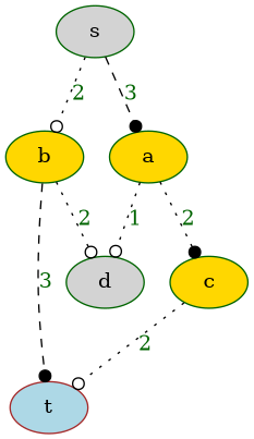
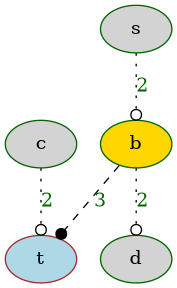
  digraph {
    node [color=darkgreen fillcolor=lightgrey style=filled]
    edge [arrowhead=odot fontcolor=darkgreen style=dotted]
    b [fillcolor=gold]
    s
-   a [fillcolor=gold]
    d
    t [color=brown fillcolor=lightblue]
-   c [fillcolor=gold]
+   c
    b -> d [label=2]
    b -> t [arrowhead=dot label=3 style=dashed]
    s -> b [label=2]
-   s -> a [arrowhead=dot label=3 style=dashed]
-   a -> d [label=1]
-   a -> c [arrowhead=dot label=2]
    c -> t [label=2]
  }
